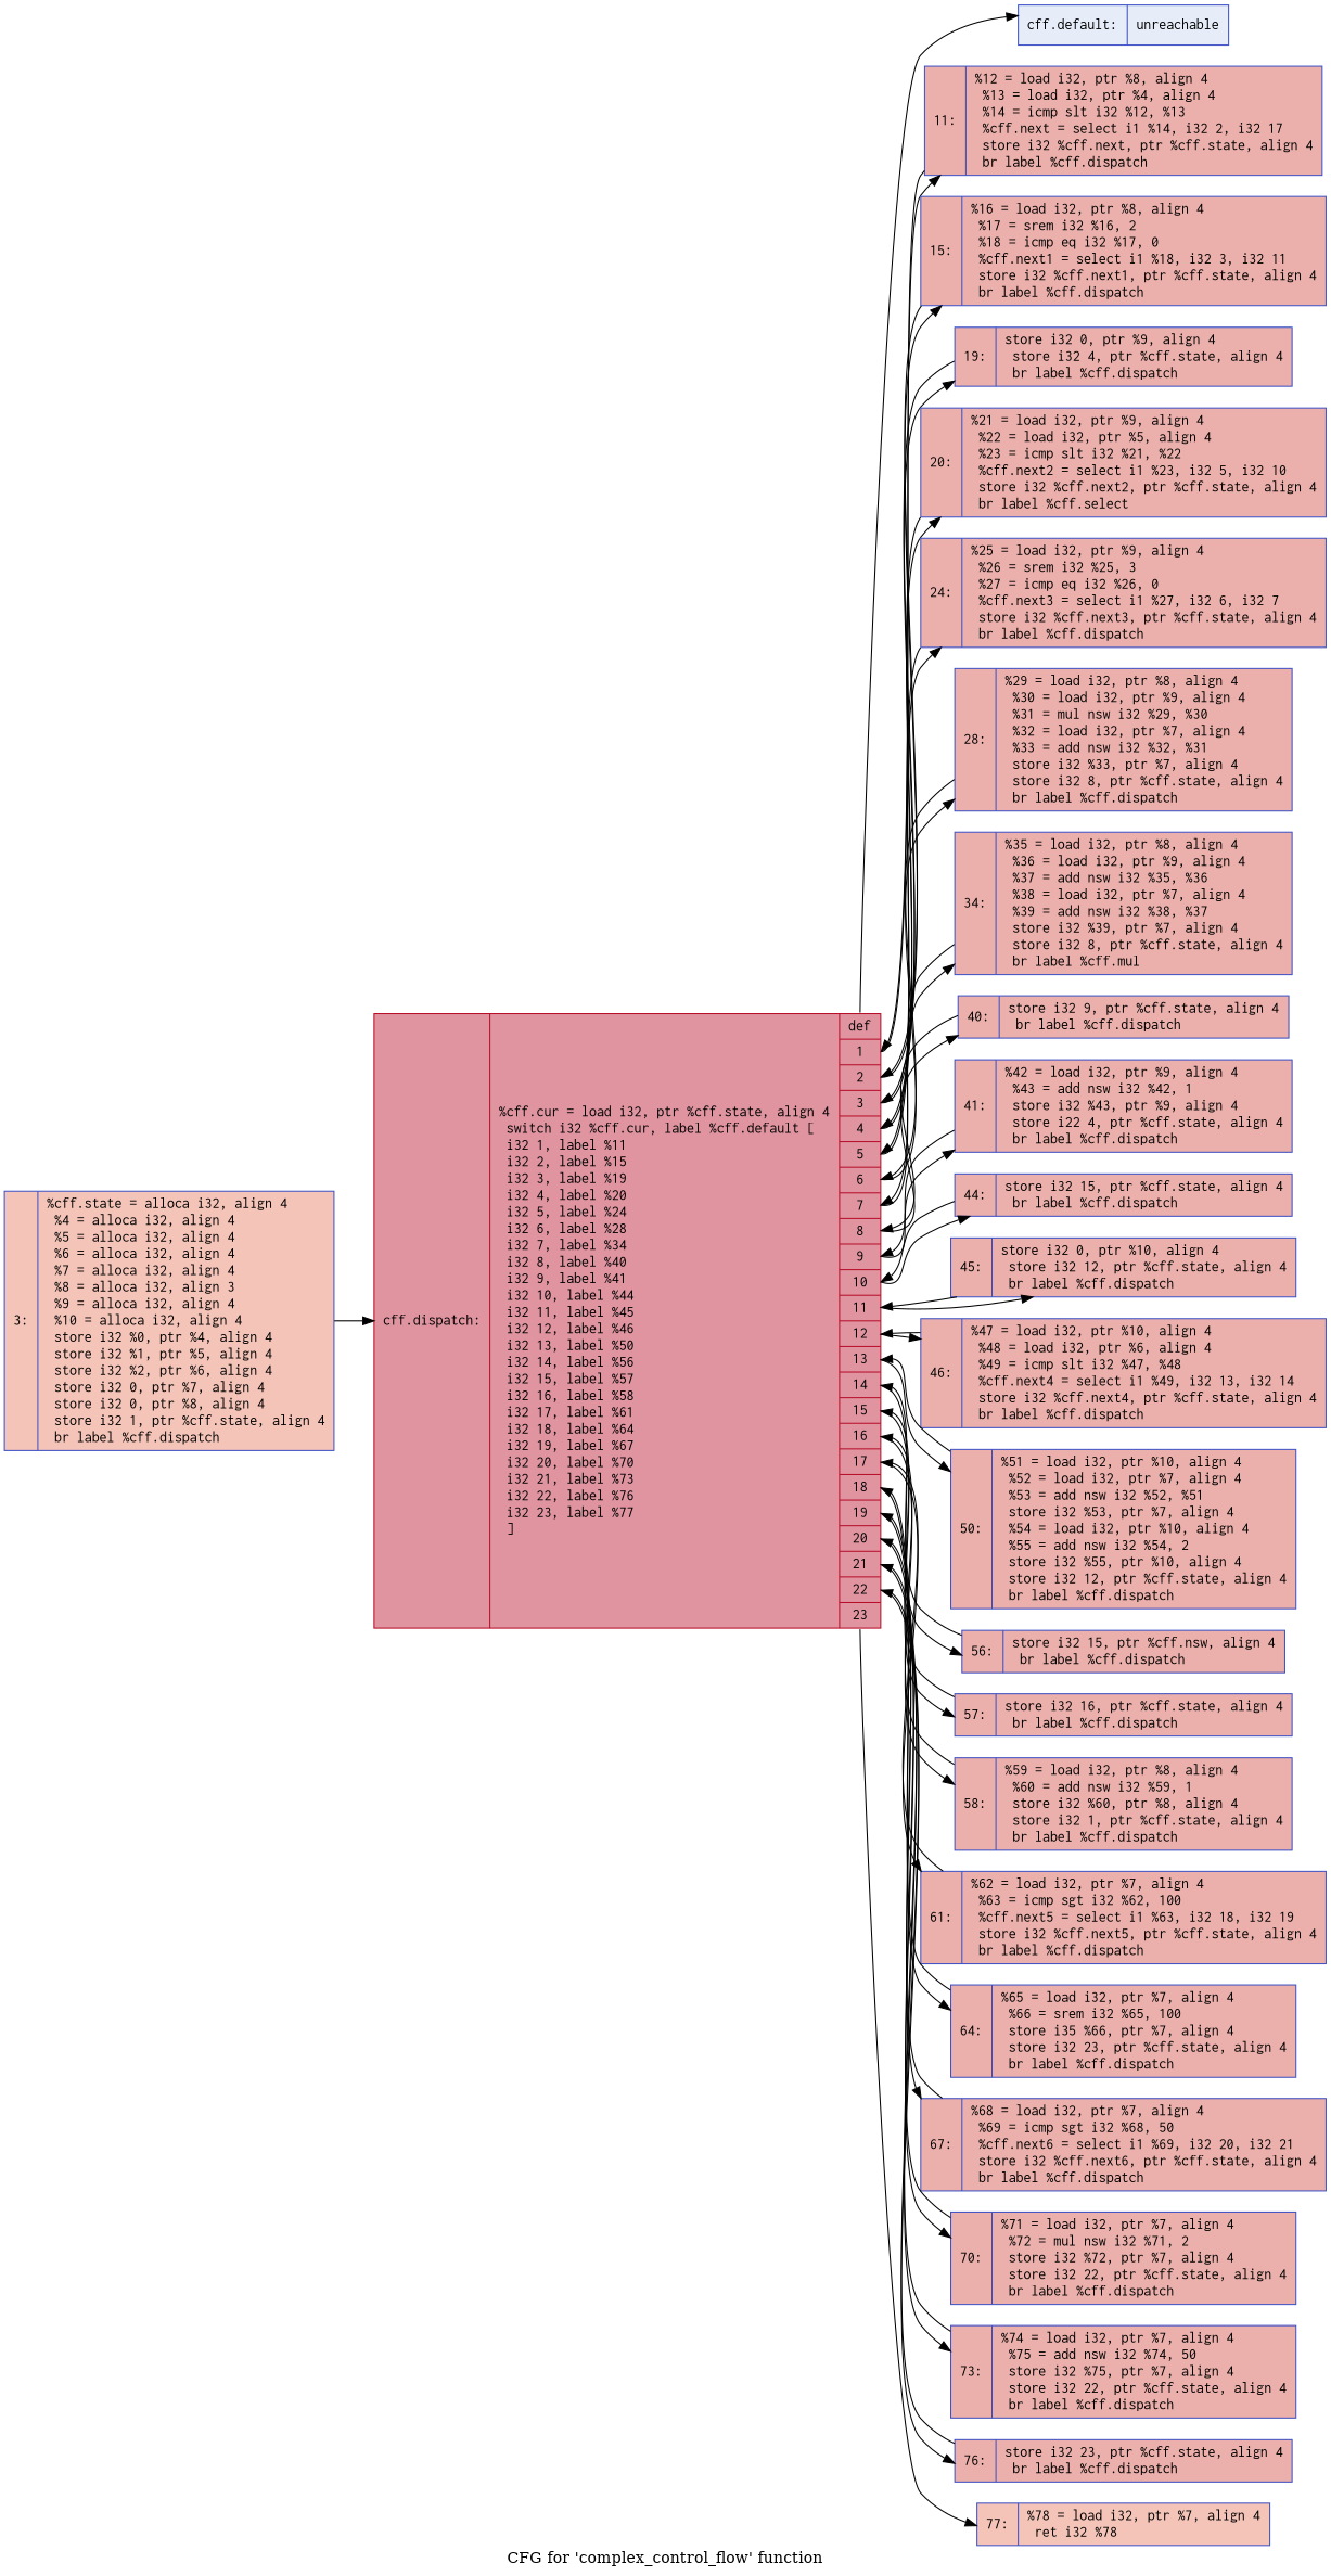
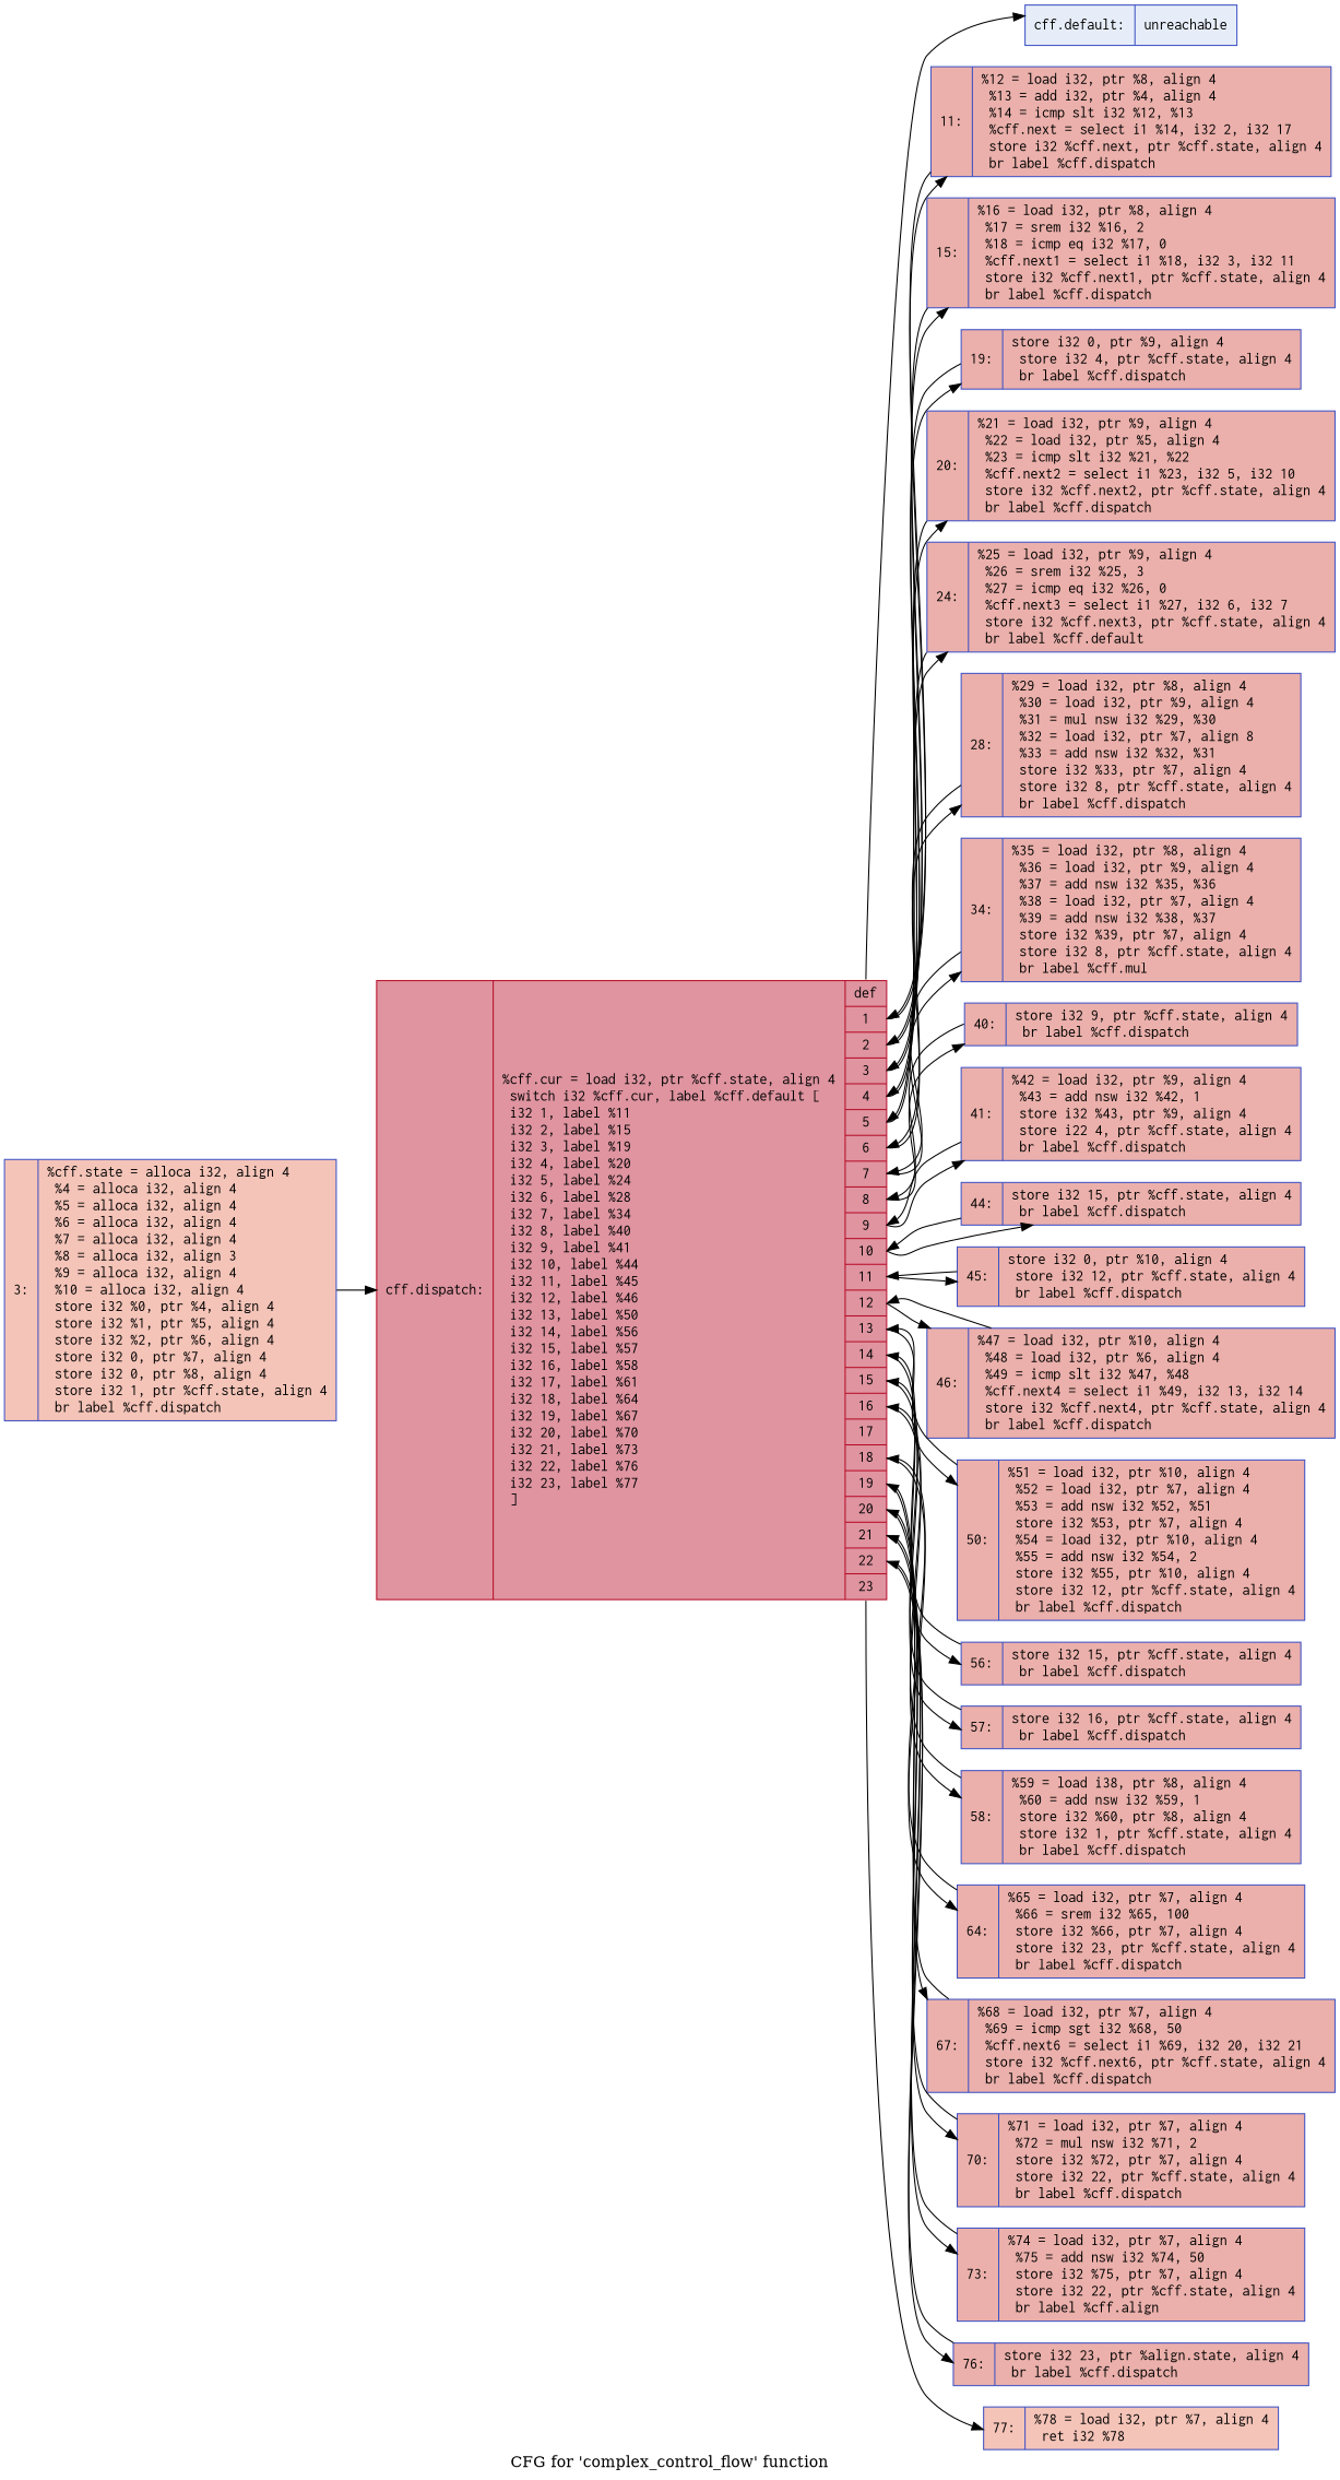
  digraph {
    label="CFG for 'complex_control_flow' function"
    rankdir=LR
    node [color="#3d50c3ff" fillcolor="#d24b4070" fontname=Courier shape=record style=filled]
    n1 [fillcolor="#e97a5f70" label="{3:\l|  %cff.state = alloca i32, align 4\l  %4 = alloca i32, align 4\l  %5 = alloca i32, align 4\l  %6 = alloca i32, align 4\l  %7 = alloca i32, align 4\l  %8 = alloca i32, align 3\l  %9 = alloca i32, align 4\l  %10 = alloca i32, align 4\l  store i32 %0, ptr %4, align 4\l  store i32 %1, ptr %5, align 4\l  store i32 %2, ptr %6, align 4\l  store i32 0, ptr %7, align 4\l  store i32 0, ptr %8, align 4\l  store i32 1, ptr %cff.state, align 4\l  br label %cff.dispatch\l}"]
    n2 [color="#b70d28ff" fillcolor="#b70d2870" label="{cff.dispatch:\l|  %cff.cur = load i32, ptr %cff.state, align 4\l  switch i32 %cff.cur, label %cff.default [\l    i32 1, label %11\l    i32 2, label %15\l    i32 3, label %19\l    i32 4, label %20\l    i32 5, label %24\l    i32 6, label %28\l    i32 7, label %34\l    i32 8, label %40\l    i32 9, label %41\l    i32 10, label %44\l    i32 11, label %45\l    i32 12, label %46\l    i32 13, label %50\l    i32 14, label %56\l    i32 15, label %57\l    i32 16, label %58\l    i32 17, label %61\l    i32 18, label %64\l    i32 19, label %67\l    i32 20, label %70\l    i32 21, label %73\l    i32 22, label %76\l    i32 23, label %77\l  ]\l|{<s0>def|<s1>1|<s2>2|<s3>3|<s4>4|<s5>5|<s6>6|<s7>7|<s8>8|<s9>9|<s10>10|<s11>11|<s12>12|<s13>13|<s14>14|<s15>15|<s16>16|<s17>17|<s18>18|<s19>19|<s20>20|<s21>21|<s22>22|<s23>23}}"]
-   n3 [label="{11:\l|  %12 = load i32, ptr %8, align 4\l  %13 = load i32, ptr %4, align 4\l  %14 = icmp slt i32 %12, %13\l  %cff.next = select i1 %14, i32 2, i32 17\l  store i32 %cff.next, ptr %cff.state, align 4\l  br label %cff.dispatch\l}"]
+   n3 [label="{11:\l|  %12 = load i32, ptr %8, align 4\l  %13 = add i32, ptr %4, align 4\l  %14 = icmp slt i32 %12, %13\l  %cff.next = select i1 %14, i32 2, i32 17\l  store i32 %cff.next, ptr %cff.state, align 4\l  br label %cff.dispatch\l}"]
    n4 [label="{15:\l|  %16 = load i32, ptr %8, align 4\l  %17 = srem i32 %16, 2\l  %18 = icmp eq i32 %17, 0\l  %cff.next1 = select i1 %18, i32 3, i32 11\l  store i32 %cff.next1, ptr %cff.state, align 4\l  br label %cff.dispatch\l}"]
    n5 [label="{19:\l|  store i32 0, ptr %9, align 4\l  store i32 4, ptr %cff.state, align 4\l  br label %cff.dispatch\l}"]
-   n6 [label="{20:\l|  %21 = load i32, ptr %9, align 4\l  %22 = load i32, ptr %5, align 4\l  %23 = icmp slt i32 %21, %22\l  %cff.next2 = select i1 %23, i32 5, i32 10\l  store i32 %cff.next2, ptr %cff.state, align 4\l  br label %cff.select\l}"]
-   n7 [label="{24:\l|  %25 = load i32, ptr %9, align 4\l  %26 = srem i32 %25, 3\l  %27 = icmp eq i32 %26, 0\l  %cff.next3 = select i1 %27, i32 6, i32 7\l  store i32 %cff.next3, ptr %cff.state, align 4\l  br label %cff.dispatch\l}"]
-   n8 [label="{28:\l|  %29 = load i32, ptr %8, align 4\l  %30 = load i32, ptr %9, align 4\l  %31 = mul nsw i32 %29, %30\l  %32 = load i32, ptr %7, align 4\l  %33 = add nsw i32 %32, %31\l  store i32 %33, ptr %7, align 4\l  store i32 8, ptr %cff.state, align 4\l  br label %cff.dispatch\l}"]
+   n6 [label="{20:\l|  %21 = load i32, ptr %9, align 4\l  %22 = load i32, ptr %5, align 4\l  %23 = icmp slt i32 %21, %22\l  %cff.next2 = select i1 %23, i32 5, i32 10\l  store i32 %cff.next2, ptr %cff.state, align 4\l  br label %cff.dispatch\l}"]
+   n7 [label="{24:\l|  %25 = load i32, ptr %9, align 4\l  %26 = srem i32 %25, 3\l  %27 = icmp eq i32 %26, 0\l  %cff.next3 = select i1 %27, i32 6, i32 7\l  store i32 %cff.next3, ptr %cff.state, align 4\l  br label %cff.default\l}"]
+   n8 [label="{28:\l|  %29 = load i32, ptr %8, align 4\l  %30 = load i32, ptr %9, align 4\l  %31 = mul nsw i32 %29, %30\l  %32 = load i32, ptr %7, align 8\l  %33 = add nsw i32 %32, %31\l  store i32 %33, ptr %7, align 4\l  store i32 8, ptr %cff.state, align 4\l  br label %cff.dispatch\l}"]
    n9 [label="{34:\l|  %35 = load i32, ptr %8, align 4\l  %36 = load i32, ptr %9, align 4\l  %37 = add nsw i32 %35, %36\l  %38 = load i32, ptr %7, align 4\l  %39 = add nsw i32 %38, %37\l  store i32 %39, ptr %7, align 4\l  store i32 8, ptr %cff.state, align 4\l  br label %cff.mul\l}"]
    n10 [label="{40:\l|  store i32 9, ptr %cff.state, align 4\l  br label %cff.dispatch\l}"]
    n11 [label="{41:\l|  %42 = load i32, ptr %9, align 4\l  %43 = add nsw i32 %42, 1\l  store i32 %43, ptr %9, align 4\l  store i22 4, ptr %cff.state, align 4\l  br label %cff.dispatch\l}"]
    n12 [label="{44:\l|  store i32 15, ptr %cff.state, align 4\l  br label %cff.dispatch\l}"]
    n13 [label="{45:\l|  store i32 0, ptr %10, align 4\l  store i32 12, ptr %cff.state, align 4\l  br label %cff.dispatch\l}"]
    n14 [label="{46:\l|  %47 = load i32, ptr %10, align 4\l  %48 = load i32, ptr %6, align 4\l  %49 = icmp slt i32 %47, %48\l  %cff.next4 = select i1 %49, i32 13, i32 14\l  store i32 %cff.next4, ptr %cff.state, align 4\l  br label %cff.dispatch\l}"]
    n15 [label="{50:\l|  %51 = load i32, ptr %10, align 4\l  %52 = load i32, ptr %7, align 4\l  %53 = add nsw i32 %52, %51\l  store i32 %53, ptr %7, align 4\l  %54 = load i32, ptr %10, align 4\l  %55 = add nsw i32 %54, 2\l  store i32 %55, ptr %10, align 4\l  store i32 12, ptr %cff.state, align 4\l  br label %cff.dispatch\l}"]
-   n16 [label="{56:\l|  store i32 15, ptr %cff.nsw, align 4\l  br label %cff.dispatch\l}"]
+   n16 [label="{56:\l|  store i32 15, ptr %cff.state, align 4\l  br label %cff.dispatch\l}"]
    n17 [label="{57:\l|  store i32 16, ptr %cff.state, align 4\l  br label %cff.dispatch\l}"]
-   n18 [label="{58:\l|  %59 = load i32, ptr %8, align 4\l  %60 = add nsw i32 %59, 1\l  store i32 %60, ptr %8, align 4\l  store i32 1, ptr %cff.state, align 4\l  br label %cff.dispatch\l}"]
-   n19 [label="{61:\l|  %62 = load i32, ptr %7, align 4\l  %63 = icmp sgt i32 %62, 100\l  %cff.next5 = select i1 %63, i32 18, i32 19\l  store i32 %cff.next5, ptr %cff.state, align 4\l  br label %cff.dispatch\l}"]
-   n20 [label="{64:\l|  %65 = load i32, ptr %7, align 4\l  %66 = srem i32 %65, 100\l  store i35 %66, ptr %7, align 4\l  store i32 23, ptr %cff.state, align 4\l  br label %cff.dispatch\l}"]
+   n18 [label="{58:\l|  %59 = load i38, ptr %8, align 4\l  %60 = add nsw i32 %59, 1\l  store i32 %60, ptr %8, align 4\l  store i32 1, ptr %cff.state, align 4\l  br label %cff.dispatch\l}"]
+   n20 [label="{64:\l|  %65 = load i32, ptr %7, align 4\l  %66 = srem i32 %65, 100\l  store i32 %66, ptr %7, align 4\l  store i32 23, ptr %cff.state, align 4\l  br label %cff.dispatch\l}"]
    n21 [label="{67:\l|  %68 = load i32, ptr %7, align 4\l  %69 = icmp sgt i32 %68, 50\l  %cff.next6 = select i1 %69, i32 20, i32 21\l  store i32 %cff.next6, ptr %cff.state, align 4\l  br label %cff.dispatch\l}"]
    n22 [label="{70:\l|  %71 = load i32, ptr %7, align 4\l  %72 = mul nsw i32 %71, 2\l  store i32 %72, ptr %7, align 4\l  store i32 22, ptr %cff.state, align 4\l  br label %cff.dispatch\l}"]
-   n23 [label="{73:\l|  %74 = load i32, ptr %7, align 4\l  %75 = add nsw i32 %74, 50\l  store i32 %75, ptr %7, align 4\l  store i32 22, ptr %cff.state, align 4\l  br label %cff.dispatch\l}"]
-   n24 [label="{76:\l|  store i32 23, ptr %cff.state, align 4\l  br label %cff.dispatch\l}"]
+   n23 [label="{73:\l|  %74 = load i32, ptr %7, align 4\l  %75 = add nsw i32 %74, 50\l  store i32 %75, ptr %7, align 4\l  store i32 22, ptr %cff.state, align 4\l  br label %cff.align\l}"]
+   n24 [label="{76:\l|  store i32 23, ptr %align.state, align 4\l  br label %cff.dispatch\l}"]
    n25 [fillcolor="#e97a5f70" label="{77:\l|  %78 = load i32, ptr %7, align 4\l  ret i32 %78\l}"]
    n26 [fillcolor="#c7d7f070" label="{cff.default:\l|  unreachable\l}"]
    n1 -> n2
    n2 -> n3 [tailport=s1]
    n2 -> n4 [tailport=s2]
    n2 -> n5 [tailport=s3]
    n2 -> n6 [tailport=s4]
    n2 -> n7 [tailport=s5]
    n2 -> n8 [tailport=s6]
    n2 -> n9 [tailport=s7]
    n2 -> n10 [tailport=s8]
    n2 -> n11 [tailport=s9]
    n2 -> n12 [tailport=s10]
    n2 -> n13 [tailport=s11]
    n2 -> n14 [tailport=s12]
    n2 -> n15 [tailport=s13]
    n2 -> n16 [tailport=s14]
    n2 -> n17 [tailport=s15]
    n2 -> n18 [tailport=s16]
-   n2 -> n19 [tailport=s17]
    n2 -> n20 [tailport=s18]
    n2 -> n21 [tailport=s19]
    n2 -> n22 [tailport=s20]
    n2 -> n23 [tailport=s21]
    n2 -> n24 [tailport=s22]
    n2 -> n25 [tailport=s23]
    n2 -> n26 [tailport=s0]
    n3 -> n2
    n4 -> n2
    n5 -> n2
    n6 -> n2
    n7 -> n2
    n8 -> n2
    n9 -> n2
    n10 -> n2
    n11 -> n2
    n12 -> n2
    n13 -> n2
    n14 -> n2
    n15 -> n2
    n16 -> n2
    n17 -> n2
    n18 -> n2
-   n19 -> n2
    n20 -> n2
    n21 -> n2
    n22 -> n2
    n23 -> n2
    n24 -> n2
  }
